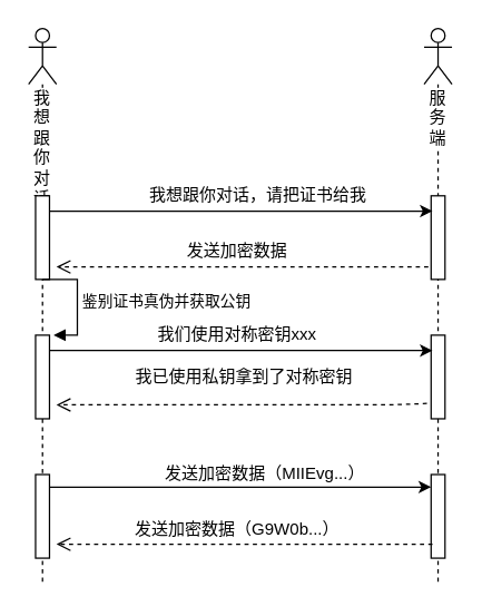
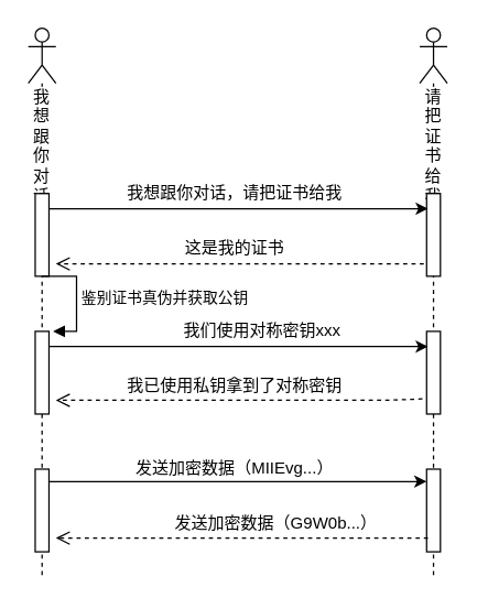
  <mxCell id="0" />
  <mxCell id="1" parent="0" />
  <mxCell id="2" value="我想跟你对话" style="shape=umlLifeline;participant=umlActor;perimeter=lifelinePerimeter;whiteSpace=wrap;html=1;container=1;collapsible=0;recursiveResize=0;verticalAlign=top;spacingTop=36;labelBackgroundColor=#ffffff;outlineConnect=0;" parent="1" vertex="1"><mxGeometry x="20" y="20" width="20" height="400" as="geometry" /></mxCell>
  <mxCell id="3" value="" style="html=1;points=[];perimeter=orthogonalPerimeter;" parent="2" vertex="1"><mxGeometry x="5" y="120" width="10" height="60" as="geometry" /></mxCell>
  <mxCell id="4" value="" style="html=1;points=[];perimeter=orthogonalPerimeter;" parent="2" vertex="1"><mxGeometry x="5" y="220" width="10" height="60" as="geometry" /></mxCell>
  <mxCell id="5" value="" style="html=1;points=[];perimeter=orthogonalPerimeter;" parent="2" vertex="1"><mxGeometry x="5" y="320" width="10" height="60" as="geometry" /></mxCell>
  <mxCell id="6" value="鉴别证书真伪并获取公钥" style="edgeStyle=orthogonalEdgeStyle;html=1;align=left;spacingLeft=2;endArrow=block;rounded=0;" edge="1" parent="2"><mxGeometry relative="1" as="geometry"><mxPoint x="10" y="180" as="sourcePoint" /><Array as="points"><mxPoint x="35" y="180" /></Array><mxPoint x="18" y="220" as="targetPoint" /></mxGeometry></mxCell>
- <mxCell id="7" value="服务端" style="shape=umlLifeline;participant=umlActor;perimeter=lifelinePerimeter;whiteSpace=wrap;html=1;container=1;collapsible=0;recursiveResize=0;verticalAlign=top;spacingTop=36;labelBackgroundColor=#ffffff;outlineConnect=0;" parent="1" vertex="1"><mxGeometry x="304" y="20" width="20" height="400" as="geometry" /></mxCell>
+ <mxCell id="7" value="请把证书给我" style="shape=umlLifeline;participant=umlActor;perimeter=lifelinePerimeter;whiteSpace=wrap;html=1;container=1;collapsible=0;recursiveResize=0;verticalAlign=top;spacingTop=36;labelBackgroundColor=#ffffff;outlineConnect=0;" parent="1" vertex="1"><mxGeometry x="304" y="20" width="20" height="400" as="geometry" /></mxCell>
  <mxCell id="8" value="" style="html=1;points=[];perimeter=orthogonalPerimeter;" parent="7" vertex="1"><mxGeometry x="5" y="120" width="10" height="60" as="geometry" /></mxCell>
  <mxCell id="9" value="" style="html=1;points=[];perimeter=orthogonalPerimeter;" parent="7" vertex="1"><mxGeometry x="5" y="220" width="10" height="60" as="geometry" /></mxCell>
  <mxCell id="10" value="" style="html=1;points=[];perimeter=orthogonalPerimeter;" parent="7" vertex="1"><mxGeometry x="5" y="320" width="10" height="60" as="geometry" /></mxCell>
  <mxCell id="11" style="edgeStyle=orthogonalEdgeStyle;rounded=0;orthogonalLoop=1;jettySize=auto;html=1;entryX=0.1;entryY=0.5;entryDx=0;entryDy=0;entryPerimeter=0;" parent="1" edge="1"><mxGeometry relative="1" as="geometry"><mxPoint x="310" y="151" as="targetPoint" /><mxPoint x="35" y="151" as="sourcePoint" /></mxGeometry></mxCell>
  <mxCell id="12" value="" style="html=1;verticalAlign=bottom;endArrow=open;dashed=1;endSize=8;exitX=-0.2;exitY=0.85;exitDx=0;exitDy=0;exitPerimeter=0;" parent="1" source="8" edge="1"><mxGeometry relative="1" as="geometry"><mxPoint x="120" y="210" as="sourcePoint" /><mxPoint x="40" y="191" as="targetPoint" /></mxGeometry></mxCell>
- <mxCell id="13" value="我想跟你对话，请把证书给我" style="text;html=1;strokeColor=none;fillColor=none;align=center;verticalAlign=middle;whiteSpace=wrap;rounded=0;" parent="1" vertex="1"><mxGeometry x="105" y="130" width="160" height="20" as="geometry" /></mxCell>
- <mxCell id="14" value="发送加密数据" style="text;html=1;strokeColor=none;fillColor=none;align=center;verticalAlign=middle;whiteSpace=wrap;rounded=0;" parent="1" vertex="1"><mxGeometry x="90" y="170" width="160" height="20" as="geometry" /></mxCell>
+ <mxCell id="13" value="我想跟你对话，请把证书给我" style="text;html=1;strokeColor=none;fillColor=none;align=center;verticalAlign=middle;whiteSpace=wrap;rounded=0;" parent="1" vertex="1"><mxGeometry x="90" y="130" width="160" height="20" as="geometry" /></mxCell>
+ <mxCell id="14" value="这是我的证书" style="text;html=1;strokeColor=none;fillColor=none;align=center;verticalAlign=middle;whiteSpace=wrap;rounded=0;" parent="1" vertex="1"><mxGeometry x="90" y="170" width="160" height="20" as="geometry" /></mxCell>
  <mxCell id="15" style="edgeStyle=orthogonalEdgeStyle;rounded=0;orthogonalLoop=1;jettySize=auto;html=1;entryX=0.1;entryY=0.5;entryDx=0;entryDy=0;entryPerimeter=0;" parent="1" edge="1"><mxGeometry relative="1" as="geometry"><mxPoint x="35" y="251" as="sourcePoint" /><mxPoint x="310" y="251" as="targetPoint" /></mxGeometry></mxCell>
  <mxCell id="16" value="" style="html=1;verticalAlign=bottom;endArrow=open;dashed=1;endSize=8;exitX=-0.3;exitY=0.817;exitDx=0;exitDy=0;exitPerimeter=0;" parent="1" source="9" edge="1"><mxGeometry relative="1" as="geometry"><mxPoint x="300" y="290" as="sourcePoint" /><mxPoint x="40" y="290" as="targetPoint" /><Array as="points"><mxPoint x="280" y="290" /></Array></mxGeometry></mxCell>
- <mxCell id="17" value="我们使用对称密钥xxx" style="text;html=1;strokeColor=none;fillColor=none;align=center;verticalAlign=middle;whiteSpace=wrap;rounded=0;" parent="1" vertex="1"><mxGeometry x="90" y="230" width="160" height="20" as="geometry" /></mxCell>
- <mxCell id="18" value="我已使用私钥拿到了对称密钥" style="text;html=1;strokeColor=none;fillColor=none;align=center;verticalAlign=middle;whiteSpace=wrap;rounded=0;" parent="1" vertex="1"><mxGeometry x="95" y="260" width="160" height="20" as="geometry" /></mxCell>
+ <mxCell id="17" value="我们使用对称密钥xxx" style="text;html=1;strokeColor=none;fillColor=none;align=center;verticalAlign=middle;whiteSpace=wrap;rounded=0;" parent="1" vertex="1"><mxGeometry x="110" y="230" width="160" height="20" as="geometry" /></mxCell>
+ <mxCell id="18" value="我已使用私钥拿到了对称密钥" style="text;html=1;strokeColor=none;fillColor=none;align=center;verticalAlign=middle;whiteSpace=wrap;rounded=0;" parent="1" vertex="1"><mxGeometry x="90" y="270" width="160" height="20" as="geometry" /></mxCell>
  <mxCell id="19" style="edgeStyle=orthogonalEdgeStyle;rounded=0;orthogonalLoop=1;jettySize=auto;html=1;entryX=0;entryY=0.5;entryDx=0;entryDy=0;entryPerimeter=0;" parent="1" edge="1"><mxGeometry relative="1" as="geometry"><mxPoint x="35" y="349" as="sourcePoint" /><mxPoint x="309" y="349" as="targetPoint" /></mxGeometry></mxCell>
  <mxCell id="20" value="" style="html=1;verticalAlign=bottom;endArrow=open;dashed=1;endSize=8;exitX=0.1;exitY=0.833;exitDx=0;exitDy=0;exitPerimeter=0;" parent="1" source="10" edge="1"><mxGeometry relative="1" as="geometry"><mxPoint x="270" y="390" as="sourcePoint" /><mxPoint x="40" y="390" as="targetPoint" /></mxGeometry></mxCell>
- <mxCell id="21" value="发送加密数据（MIIEvg...）" style="text;html=1;strokeColor=none;fillColor=none;align=center;verticalAlign=middle;whiteSpace=wrap;rounded=0;" parent="1" vertex="1"><mxGeometry x="110" y="330" width="160" height="20" as="geometry" /></mxCell>
- <mxCell id="22" value="发送加密数据（G9W0b...）" style="text;html=1;strokeColor=none;fillColor=none;align=center;verticalAlign=middle;whiteSpace=wrap;rounded=0;" parent="1" vertex="1"><mxGeometry x="90" y="370" width="160" height="20" as="geometry" /></mxCell>
+ <mxCell id="21" value="发送加密数据（MIIEvg...）" style="text;html=1;strokeColor=none;fillColor=none;align=center;verticalAlign=middle;whiteSpace=wrap;rounded=0;" parent="1" vertex="1"><mxGeometry x="90" y="330" width="160" height="20" as="geometry" /></mxCell>
+ <mxCell id="22" value="发送加密数据（G9W0b...）" style="text;html=1;strokeColor=none;fillColor=none;align=center;verticalAlign=middle;whiteSpace=wrap;rounded=0;" parent="1" vertex="1"><mxGeometry x="120" y="370" width="160" height="20" as="geometry" /></mxCell>
